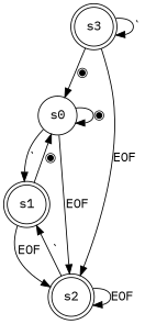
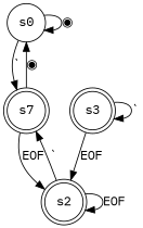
  digraph {
    fontname="IBM Plex Mono"
    rankdir=TB
    node [fontname="IBM Plex Mono" shape=doublecircle]
    edge [fontname="IBM Plex Mono"]
    s0 [shape=circle]
-   s1
+   s1 [label=s7]
    s2
    s3
    s0 -> s0 [label="◉"]
    s0 -> s1 [label="`"]
-   s0 -> s2 [label=EOF]
    s1 -> s0 [label="◉"]
    s1 -> s2 [label=EOF]
    s2 -> s1 [label="`"]
    s2 -> s2 [label=EOF]
-   s3 -> s0 [label="◉"]
    s3 -> s2 [label=EOF]
    s3 -> s3 [label="`"]
  }
